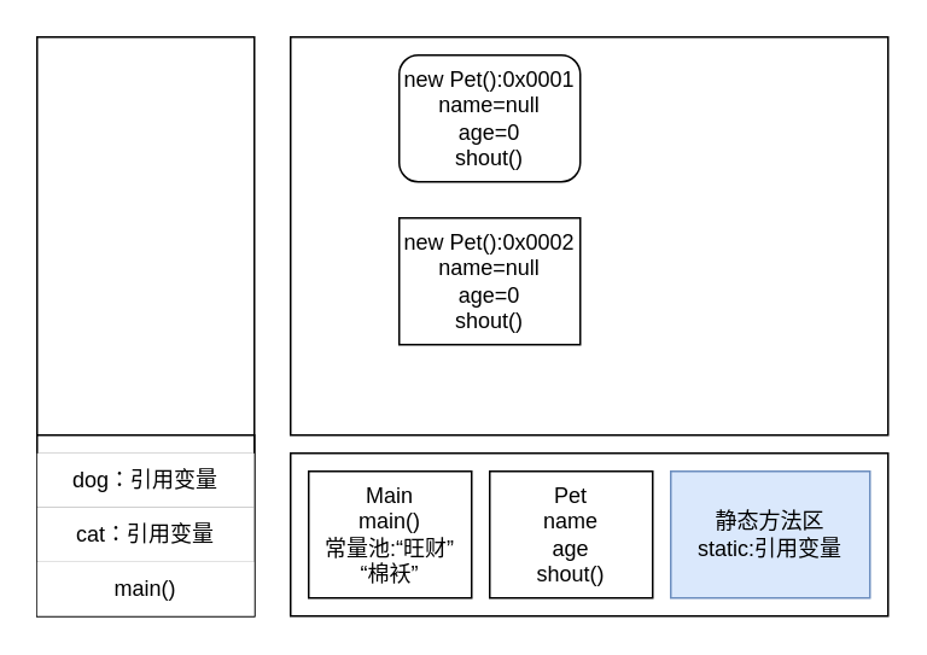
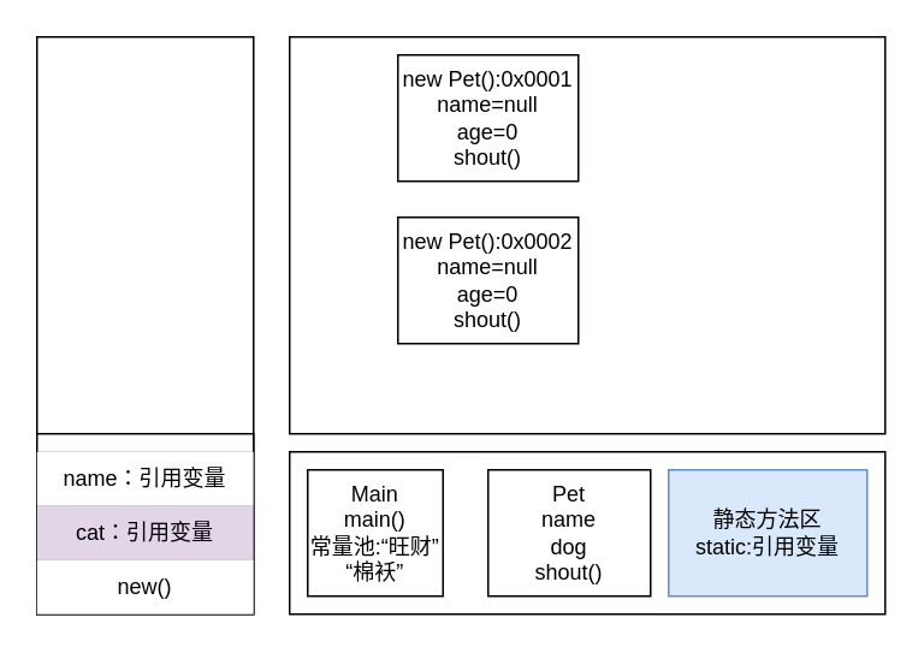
  <mxCell id="0" />
  <mxCell id="1" parent="0" />
  <mxCell id="2" value="" style="rounded=0;whiteSpace=wrap;html=1;" vertex="1" parent="1"><mxGeometry x="160" y="20" width="330" height="220" as="geometry" /></mxCell>
  <mxCell id="3" value="" style="rounded=0;whiteSpace=wrap;html=1;" vertex="1" parent="1"><mxGeometry x="20" y="20" width="120" height="320" as="geometry" /></mxCell>
  <mxCell id="4" value="" style="rounded=0;whiteSpace=wrap;html=1;" vertex="1" parent="1"><mxGeometry x="160" y="250" width="330" height="90" as="geometry" /></mxCell>
  <mxCell id="5" value="静态方法区&lt;br&gt;static:引用变量" style="rounded=0;whiteSpace=wrap;html=1;fillColor=#dae8fc;strokeColor=#6c8ebf;" vertex="1" parent="1"><mxGeometry x="370" y="260" width="110" height="70" as="geometry" /></mxCell>
  <mxCell id="6" value="" style="rounded=0;whiteSpace=wrap;html=1;" vertex="1" parent="1"><mxGeometry x="20" y="240" width="120" height="100" as="geometry" /></mxCell>
- <mxCell id="7" value="Main&lt;br&gt;main()&lt;br&gt;常量池:“旺财”&lt;br&gt;“棉袄”" style="rounded=0;whiteSpace=wrap;html=1;" vertex="1" parent="1"><mxGeometry x="170" y="260" width="90" height="70" as="geometry" /></mxCell>
- <mxCell id="8" value="Pet&lt;br&gt;name&lt;br&gt;age&lt;br&gt;shout()" style="rounded=0;whiteSpace=wrap;html=1;" vertex="1" parent="1"><mxGeometry x="270" y="260" width="90" height="70" as="geometry" /></mxCell>
- <mxCell id="9" value="cat：引用变量" style="rounded=0;whiteSpace=wrap;html=1;strokeWidth=0;" vertex="1" parent="1"><mxGeometry x="20" y="280" width="120" height="30" as="geometry" /></mxCell>
- <mxCell id="10" value="dog：引用变量" style="rounded=0;whiteSpace=wrap;html=1;strokeWidth=0;" vertex="1" parent="1"><mxGeometry x="20" y="250" width="120" height="30" as="geometry" /></mxCell>
- <mxCell id="11" value="main()" style="rounded=0;whiteSpace=wrap;html=1;strokeWidth=0;strokeColor=none;" vertex="1" parent="1"><mxGeometry x="20" y="310" width="120" height="30" as="geometry" /></mxCell>
- <mxCell id="12" value="new Pet():0x0001&lt;br&gt;name=null&lt;br&gt;age=0&lt;br&gt;shout()" style="whiteSpace=wrap;html=1;rounded=1;" vertex="1" parent="1"><mxGeometry x="220" y="30" width="100" height="70" as="geometry" /></mxCell>
+ <mxCell id="7" value="Main&lt;br&gt;main()&lt;br&gt;常量池:“旺财”&lt;br&gt;“棉袄”" style="rounded=0;whiteSpace=wrap;html=1;" vertex="1" parent="1"><mxGeometry x="170" y="260" width="75" height="70" as="geometry" /></mxCell>
+ <mxCell id="8" value="Pet&lt;br&gt;name&lt;br&gt;dog&lt;br&gt;shout()" style="rounded=0;whiteSpace=wrap;html=1;" vertex="1" parent="1"><mxGeometry x="270" y="260" width="90" height="70" as="geometry" /></mxCell>
+ <mxCell id="9" value="cat：引用变量" style="rounded=0;whiteSpace=wrap;html=1;strokeWidth=0;fillColor=#e1d5e7;" vertex="1" parent="1"><mxGeometry x="20" y="280" width="120" height="30" as="geometry" /></mxCell>
+ <mxCell id="10" value="name：引用变量" style="rounded=0;whiteSpace=wrap;html=1;strokeWidth=0;" vertex="1" parent="1"><mxGeometry x="20" y="250" width="120" height="30" as="geometry" /></mxCell>
+ <mxCell id="11" value="new()" style="rounded=0;whiteSpace=wrap;html=1;strokeWidth=0;strokeColor=none;" vertex="1" parent="1"><mxGeometry x="20" y="310" width="120" height="30" as="geometry" /></mxCell>
+ <mxCell id="12" value="new Pet():0x0001&lt;br&gt;name=null&lt;br&gt;age=0&lt;br&gt;shout()" style="rounded=0;whiteSpace=wrap;html=1;" vertex="1" parent="1"><mxGeometry x="220" y="30" width="100" height="70" as="geometry" /></mxCell>
  <mxCell id="13" value="new Pet():0x0002&lt;br&gt;name=null&lt;br&gt;age=0&lt;br&gt;shout()" style="rounded=0;whiteSpace=wrap;html=1;" vertex="1" parent="1"><mxGeometry x="220" y="120" width="100" height="70" as="geometry" /></mxCell>
